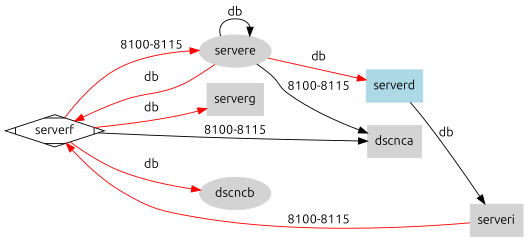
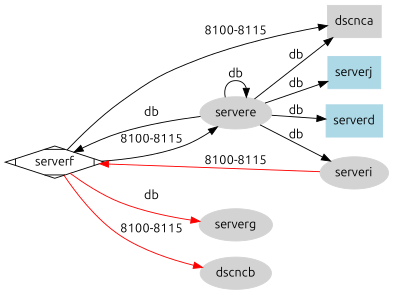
  digraph {
    fontname=Ubuntu
    rankdir=LR
    node [fontname=Ubuntu shape=ellipse color=lightgrey style=filled]
    edge [fontname=Ubuntu]
    serverf [shape=Mdiamond color="" style=""]
    servere
-   serverg [shape=box]
+   serverg
    dscnca [shape=box]
    dscncb
-   serveri [shape=box]
+   serveri
    serverd [color=lightblue shape=box]
-   serverf -> servere [color=red label="8100-8115"]
+   serverj [color=lightblue shape=box]
+   serverf -> servere [color=black label="8100-8115"]
    serverf -> serverg [color=red label=db]
    serverf -> dscnca [color=black label="8100-8115"]
-   serverf -> dscncb [color=red label=db]
-   servere -> serverf [label=db color=red]
+   serverf -> dscncb [color=red label="8100-8115"]
+   servere -> serverf [label=db]
    servere -> servere [label=db]
-   servere -> dscnca [label="8100-8115"]
-   serverd -> serveri [label=db]
-   servere -> serverd [label=db color=red]
+   servere -> dscnca [label=db]
+   servere -> serveri [label=db]
+   servere -> serverd [label=db]
+   servere -> serverj [label=db]
    serveri -> serverf [color=red label="8100-8115"]
  }
